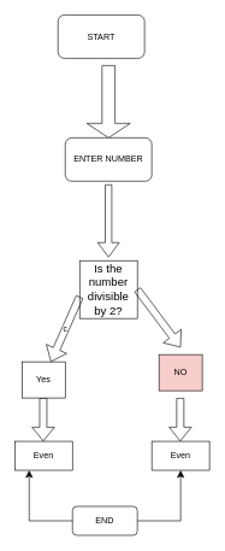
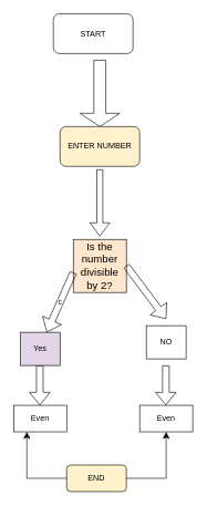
  <mxCell id="0" />
  <mxCell id="1" parent="0" />
  <mxCell id="2" value="START" style="rounded=1;whiteSpace=wrap;html=1;" vertex="1" parent="1"><mxGeometry x="80" y="20" width="120" height="60" as="geometry" /></mxCell>
  <mxCell id="3" value="" style="shape=singleArrow;direction=south;whiteSpace=wrap;html=1;" vertex="1" parent="1"><mxGeometry x="120" y="90" width="60" height="100" as="geometry" /></mxCell>
- <mxCell id="4" value="ENTER NUMBER" style="rounded=1;whiteSpace=wrap;html=1;" vertex="1" parent="1"><mxGeometry x="90" y="190" width="120" height="60" as="geometry" /></mxCell>
+ <mxCell id="4" value="ENTER NUMBER" style="rounded=1;whiteSpace=wrap;html=1;fillColor=#fff2cc;" vertex="1" parent="1"><mxGeometry x="90" y="190" width="120" height="60" as="geometry" /></mxCell>
  <mxCell id="5" value="" style="shape=singleArrow;whiteSpace=wrap;html=1;rotation=90;" vertex="1" parent="1"><mxGeometry x="100" y="290" width="100" height="30" as="geometry" /></mxCell>
- <mxCell id="6" value="&lt;span style=&quot;font-style: normal; font-variant-caps: normal; font-weight: 400; letter-spacing: normal; orphans: auto; text-align: start; text-indent: 0px; text-transform: none; white-space: normal; widows: auto; word-spacing: 0px; -webkit-text-stroke-width: 0px; text-decoration: none; caret-color: rgb(0, 0, 0); color: rgb(0, 0, 0); font-size: medium; float: none; display: inline !important;&quot;&gt;Is the number divisible by 2?&lt;/span&gt;" style="whiteSpace=wrap;html=1;aspect=fixed;" vertex="1" parent="1"><mxGeometry x="110" y="360" width="80" height="80" as="geometry" /></mxCell>
+ <mxCell id="6" value="&lt;span style=&quot;font-style: normal; font-variant-caps: normal; font-weight: 400; letter-spacing: normal; orphans: auto; text-align: start; text-indent: 0px; text-transform: none; white-space: normal; widows: auto; word-spacing: 0px; -webkit-text-stroke-width: 0px; text-decoration: none; caret-color: rgb(0, 0, 0); color: rgb(0, 0, 0); font-size: medium; float: none; display: inline !important;&quot;&gt;Is the number divisible by 2?&lt;/span&gt;" style="whiteSpace=wrap;html=1;aspect=fixed;fillColor=#ffe6cc;" vertex="1" parent="1"><mxGeometry x="110" y="360" width="80" height="80" as="geometry" /></mxCell>
  <mxCell id="7" value="" style="shape=flexArrow;endArrow=classic;html=1;rounded=0;" edge="1" parent="1"><mxGeometry width="50" height="50" relative="1" as="geometry"><mxPoint x="59.5" y="550" as="sourcePoint" /><mxPoint x="59.5" y="610" as="targetPoint" /></mxGeometry></mxCell>
  <mxCell id="8" value="c" style="shape=flexArrow;endArrow=classic;html=1;rounded=0;" edge="1" parent="1"><mxGeometry width="50" height="50" relative="1" as="geometry"><mxPoint x="110" y="410" as="sourcePoint" /><mxPoint x="70" y="500" as="targetPoint" /></mxGeometry></mxCell>
- <mxCell id="9" value="Yes" style="rounded=0;whiteSpace=wrap;html=1;" vertex="1" parent="1"><mxGeometry x="30" y="500" width="60" height="50" as="geometry" /></mxCell>
+ <mxCell id="9" value="Yes" style="rounded=0;whiteSpace=wrap;html=1;fillColor=#e1d5e7;" vertex="1" parent="1"><mxGeometry x="30" y="500" width="60" height="50" as="geometry" /></mxCell>
  <mxCell id="10" value="Even" style="rounded=0;whiteSpace=wrap;html=1;" vertex="1" parent="1"><mxGeometry x="20" y="610" width="80" height="40" as="geometry" /></mxCell>
- <mxCell id="11" value="END" style="rounded=1;whiteSpace=wrap;html=1;" vertex="1" parent="1"><mxGeometry x="100" y="700" width="90" height="40" as="geometry" /></mxCell>
+ <mxCell id="11" value="END" style="rounded=1;whiteSpace=wrap;html=1;fillColor=#fff2cc;" vertex="1" parent="1"><mxGeometry x="100" y="700" width="90" height="40" as="geometry" /></mxCell>
  <mxCell id="12" value="" style="shape=flexArrow;endArrow=classic;html=1;rounded=0;" edge="1" parent="1"><mxGeometry width="50" height="50" relative="1" as="geometry"><mxPoint x="190" y="400" as="sourcePoint" /><mxPoint x="250" y="480" as="targetPoint" /></mxGeometry></mxCell>
- <mxCell id="13" value="NO" style="rounded=0;whiteSpace=wrap;html=1;fillColor=#f8cecc;" vertex="1" parent="1"><mxGeometry x="220" y="490" width="60" height="50" as="geometry" /></mxCell>
+ <mxCell id="13" value="NO" style="rounded=0;whiteSpace=wrap;html=1;" vertex="1" parent="1"><mxGeometry x="220" y="490" width="60" height="50" as="geometry" /></mxCell>
  <mxCell id="14" value="Even" style="rounded=0;whiteSpace=wrap;html=1;" vertex="1" parent="1"><mxGeometry x="210" y="610" width="80" height="40" as="geometry" /></mxCell>
  <mxCell id="15" value="" style="shape=flexArrow;endArrow=classic;html=1;rounded=0;" edge="1" parent="1"><mxGeometry width="50" height="50" relative="1" as="geometry"><mxPoint x="249.5" y="550" as="sourcePoint" /><mxPoint x="249.5" y="610" as="targetPoint" /></mxGeometry></mxCell>
  <mxCell id="16" value="" style="edgeStyle=segmentEdgeStyle;endArrow=classic;html=1;curved=0;rounded=0;endSize=8;startSize=8;" edge="1" parent="1"><mxGeometry width="50" height="50" relative="1" as="geometry"><mxPoint x="100" y="720" as="sourcePoint" /><mxPoint x="40" y="650" as="targetPoint" /></mxGeometry></mxCell>
  <mxCell id="17" value="" style="edgeStyle=segmentEdgeStyle;endArrow=classic;html=1;curved=0;rounded=0;endSize=8;startSize=8;exitX=1;exitY=0.5;exitDx=0;exitDy=0;" edge="1" parent="1" source="11" target="14"><mxGeometry width="50" height="50" relative="1" as="geometry"><mxPoint x="200" y="720" as="sourcePoint" /><mxPoint x="250" y="670" as="targetPoint" /></mxGeometry></mxCell>
